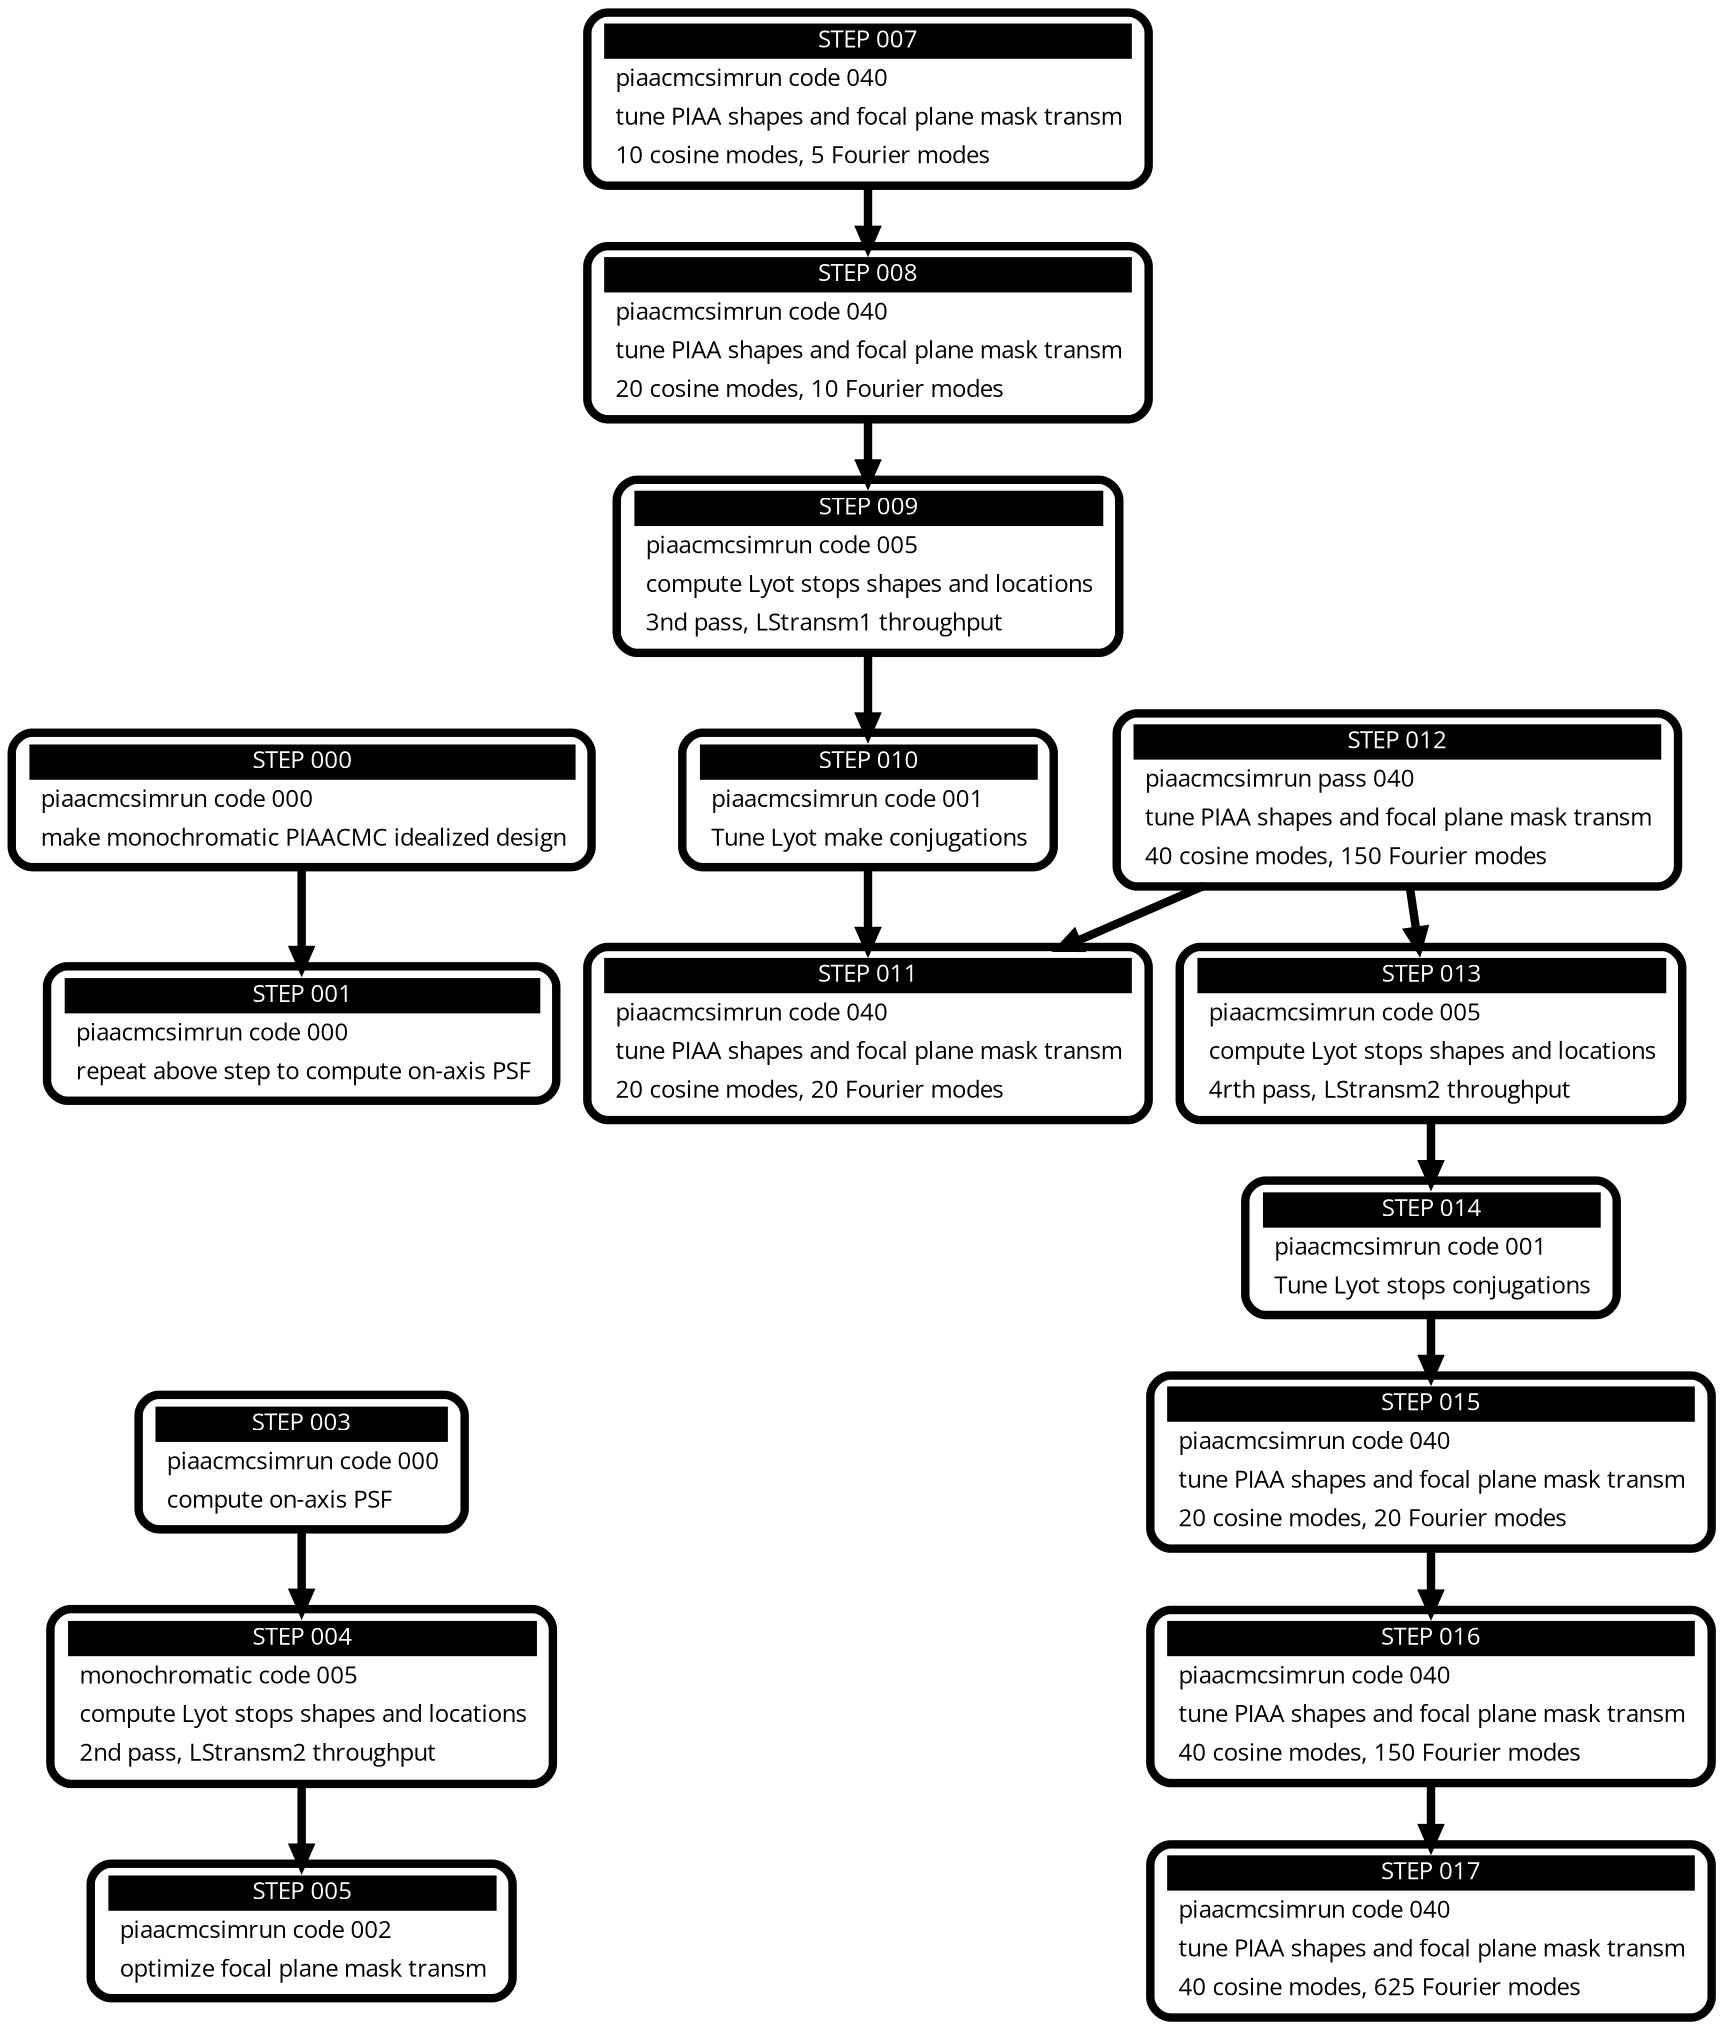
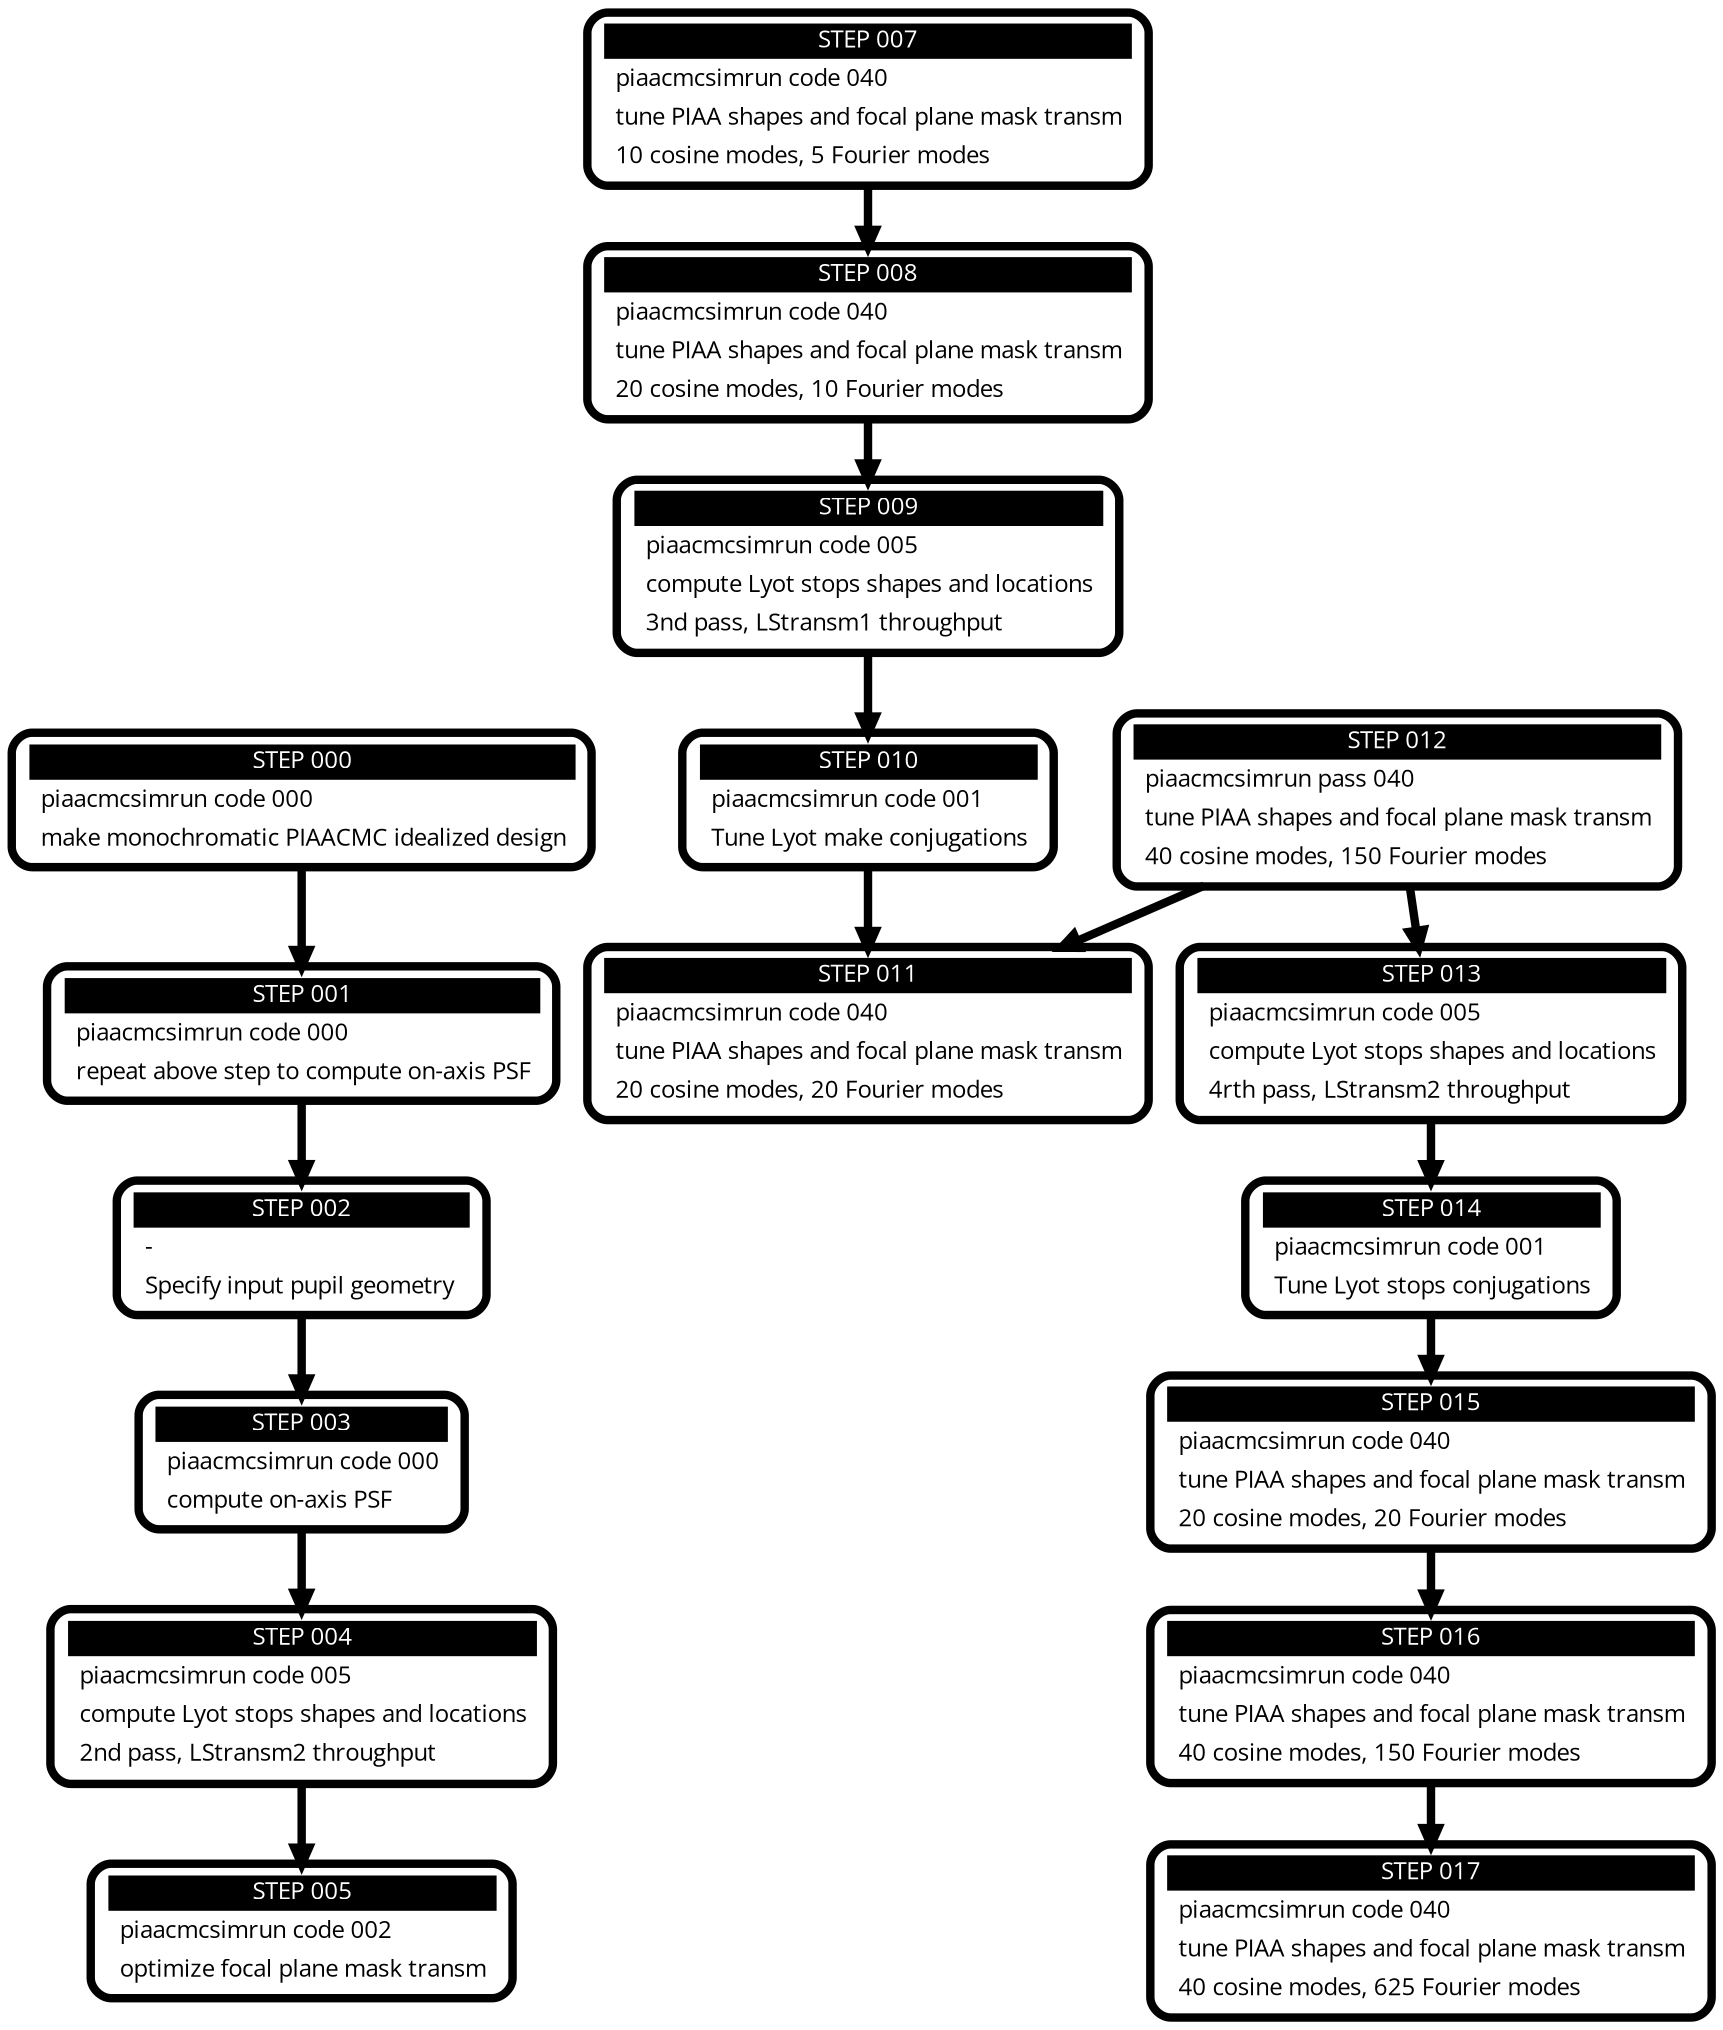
  digraph {
    fontname="Open Sans"
    fontsize=30
    labelloc=t
    splines=true
    node [fillcolor=white fontname="Open Sans" penwidth=5 shape=Mrecord style="filled, bold"]
    edge [fontcolor=black fontname="Open Sans" fontsize=28 penwidth=5]
    n1 [label=<<table border="0" cellborder="0" cellpadding="3" bgcolor="white"><tr><td bgcolor="black" align="center" colspan="2"><font color="white"> STEP 000 </font></td></tr>   <tr><td align="left"> piaacmcsimrun code 000</td></tr>   <tr><td align="left"> make monochromatic PIAACMC idealized design</td></tr>   </table>>]
    n2 [label=<<table border="0" cellborder="0" cellpadding="3" bgcolor="white"><tr><td bgcolor="black" align="center" colspan="2"><font color="white"> STEP 012 </font></td></tr>   <tr><td align="left"> piaacmcsimrun pass 040</td></tr>   <tr><td align="left"> tune PIAA shapes and focal plane mask transm</td></tr>   <tr><td align="left"> 40 cosine modes, 150 Fourier modes</td></tr>   </table>>]
    n3 [label=<<table border="0" cellborder="0" cellpadding="3" bgcolor="white"><tr><td bgcolor="black" align="center" colspan="2"><font color="white"> STEP 001 </font></td></tr>   <tr><td align="left"> piaacmcsimrun code 000</td></tr>   <tr><td align="left"> repeat above step to compute on-axis PSF</td></tr>   </table>>]
    n4 [label=<<table border="0" cellborder="0" cellpadding="3" bgcolor="white"><tr><td bgcolor="black" align="center" colspan="2"><font color="white"> STEP 011 </font></td></tr>   <tr><td align="left"> piaacmcsimrun code 040</td></tr>   <tr><td align="left"> tune PIAA shapes and focal plane mask transm</td></tr>     <tr><td align="left"> 20 cosine modes, 20 Fourier modes</td></tr>   </table>>]
    n5 [label=<<table border="0" cellborder="0" cellpadding="3" bgcolor="white"><tr><td bgcolor="black" align="center" colspan="2"><font color="white"> STEP 013 </font></td></tr>   <tr><td align="left"> piaacmcsimrun code 005 </td></tr>   <tr><td align="left"> compute Lyot stops shapes and locations</td></tr>   <tr><td align="left"> 4rth pass, LStransm2 throughput</td></tr>   </table>>]
+   n6 [label=<<table border="0" cellborder="0" cellpadding="3" bgcolor="white"><tr><td bgcolor="black" align="center" colspan="2"><font color="white"> STEP 002 </font></td></tr>   <tr><td align="left"> - </td></tr>   <tr><td align="left"> Specify input pupil geometry </td></tr>   </table>>]
    n7 [label=<<table border="0" cellborder="0" cellpadding="3" bgcolor="white"><tr><td bgcolor="black" align="center" colspan="2"><font color="white"> STEP 003 </font></td></tr>   <tr><td align="left"> piaacmcsimrun code 000</td></tr>   <tr><td align="left"> compute on-axis PSF </td></tr>   </table>>]
-   n8 [label=<<table border="0" cellborder="0" cellpadding="3" bgcolor="white"><tr><td bgcolor="black" align="center" colspan="2"><font color="white"> STEP 004 </font></td></tr>   <tr><td align="left"> monochromatic code 005</td></tr>   <tr><td align="left"> compute Lyot stops shapes and locations</td></tr>   <tr><td align="left"> 2nd pass, LStransm2 throughput</td></tr>   </table>>]
+   n8 [label=<<table border="0" cellborder="0" cellpadding="3" bgcolor="white"><tr><td bgcolor="black" align="center" colspan="2"><font color="white"> STEP 004 </font></td></tr>   <tr><td align="left"> piaacmcsimrun code 005</td></tr>   <tr><td align="left"> compute Lyot stops shapes and locations</td></tr>   <tr><td align="left"> 2nd pass, LStransm2 throughput</td></tr>   </table>>]
    n9 [label=<<table border="0" cellborder="0" cellpadding="3" bgcolor="white"><tr><td bgcolor="black" align="center" colspan="2"><font color="white"> STEP 005 </font></td></tr>   <tr><td align="left"> piaacmcsimrun code 002</td></tr>   <tr><td align="left"> optimize focal plane mask transm</td></tr>   </table>>]
    n10 [label=<<table border="0" cellborder="0" cellpadding="3" bgcolor="white"><tr><td bgcolor="black" align="center" colspan="2"><font color="white"> STEP 007 </font></td></tr>   <tr><td align="left"> piaacmcsimrun code 040</td></tr>   <tr><td align="left"> tune PIAA shapes and focal plane mask transm</td></tr>   <tr><td align="left"> 10 cosine modes, 5 Fourier modes</td></tr>   </table>>]
    n11 [label=<<table border="0" cellborder="0" cellpadding="3" bgcolor="white"><tr><td bgcolor="black" align="center" colspan="2"><font color="white"> STEP 008 </font></td></tr>   <tr><td align="left"> piaacmcsimrun code 040</td></tr>   <tr><td align="left"> tune PIAA shapes and focal plane mask transm</td></tr>   <tr><td align="left"> 20 cosine modes, 10 Fourier modes</td></tr>   </table>>]
    n12 [label=<<table border="0" cellborder="0" cellpadding="3" bgcolor="white"><tr><td bgcolor="black" align="center" colspan="2"><font color="white"> STEP 009 </font></td></tr>   <tr><td align="left"> piaacmcsimrun code 005 </td></tr>   <tr><td align="left"> compute Lyot stops shapes and locations</td></tr>   <tr><td align="left"> 3nd pass, LStransm1 throughput</td></tr>   </table>>]
    n13 [label=<<table border="0" cellborder="0" cellpadding="3" bgcolor="white"><tr><td bgcolor="black" align="center" colspan="2"><font color="white"> STEP 010 </font></td></tr>   <tr><td align="left"> piaacmcsimrun code 001 </td></tr>   <tr><td align="left"> Tune Lyot make conjugations</td></tr>   </table>>]
    n14 [label=<<table border="0" cellborder="0" cellpadding="3" bgcolor="white"><tr><td bgcolor="black" align="center" colspan="2"><font color="white"> STEP 014 </font></td></tr>   <tr><td align="left"> piaacmcsimrun code 001 </td></tr>   <tr><td align="left"> Tune Lyot stops conjugations</td></tr>   </table>>]
    n15 [label=<<table border="0" cellborder="0" cellpadding="3" bgcolor="white"><tr><td bgcolor="black" align="center" colspan="2"><font color="white"> STEP 015 </font></td></tr>   <tr><td align="left"> piaacmcsimrun code 040</td></tr>   <tr><td align="left"> tune PIAA shapes and focal plane mask transm</td></tr>   <tr><td align="left"> 20 cosine modes, 20 Fourier modes</td></tr>   </table>>]
    n16 [label=<<table border="0" cellborder="0" cellpadding="3" bgcolor="white"><tr><td bgcolor="black" align="center" colspan="2"><font color="white"> STEP 016 </font></td></tr>   <tr><td align="left"> piaacmcsimrun code 040</td></tr>   <tr><td align="left"> tune PIAA shapes and focal plane mask transm</td></tr>   <tr><td align="left"> 40 cosine modes, 150 Fourier modes</td></tr>   </table>>]
    n17 [label=<<table border="0" cellborder="0" cellpadding="3" bgcolor="white"><tr><td bgcolor="black" align="center" colspan="2"><font color="white"> STEP 017 </font></td></tr>   <tr><td align="left"> piaacmcsimrun code 040</td></tr>   <tr><td align="left"> tune PIAA shapes and focal plane mask transm</td></tr>   <tr><td align="left"> 40 cosine modes, 625 Fourier modes</td></tr>   </table>>]
    subgraph sub_1 {
      rank=same
      n1
      n2
    }
    n1 -> n3
    n2 -> n4
    n2 -> n5
+   n3 -> n6
    n5 -> n14
+   n6 -> n7
    n7 -> n8
    n8 -> n9
    n10 -> n11
    n11 -> n12
    n12 -> n13
    n13 -> n4
    n14 -> n15
    n15 -> n16
    n16 -> n17
  }
